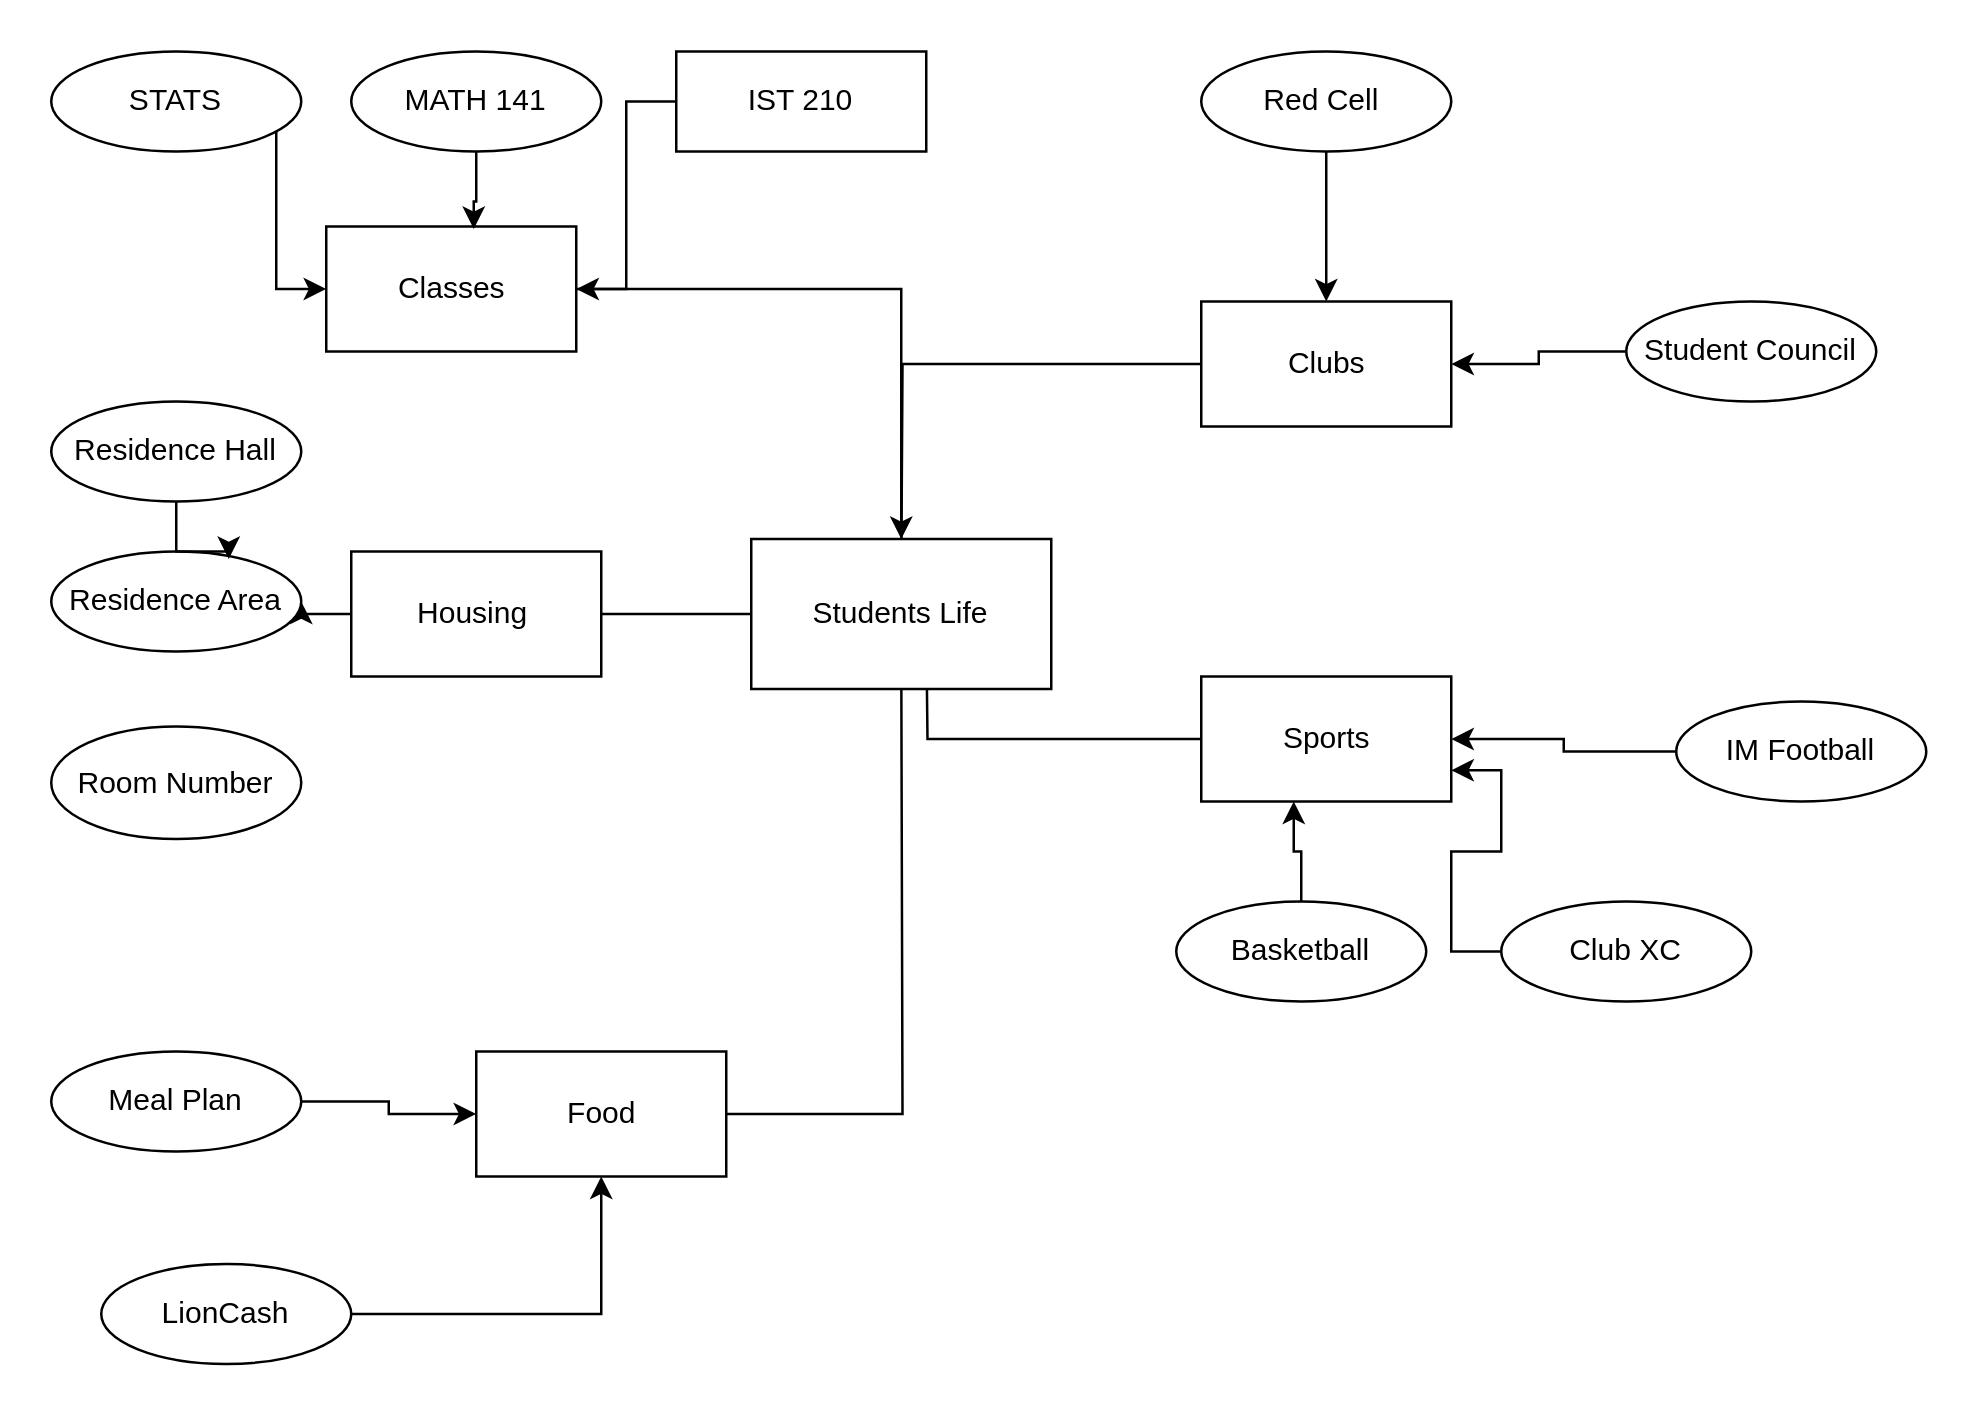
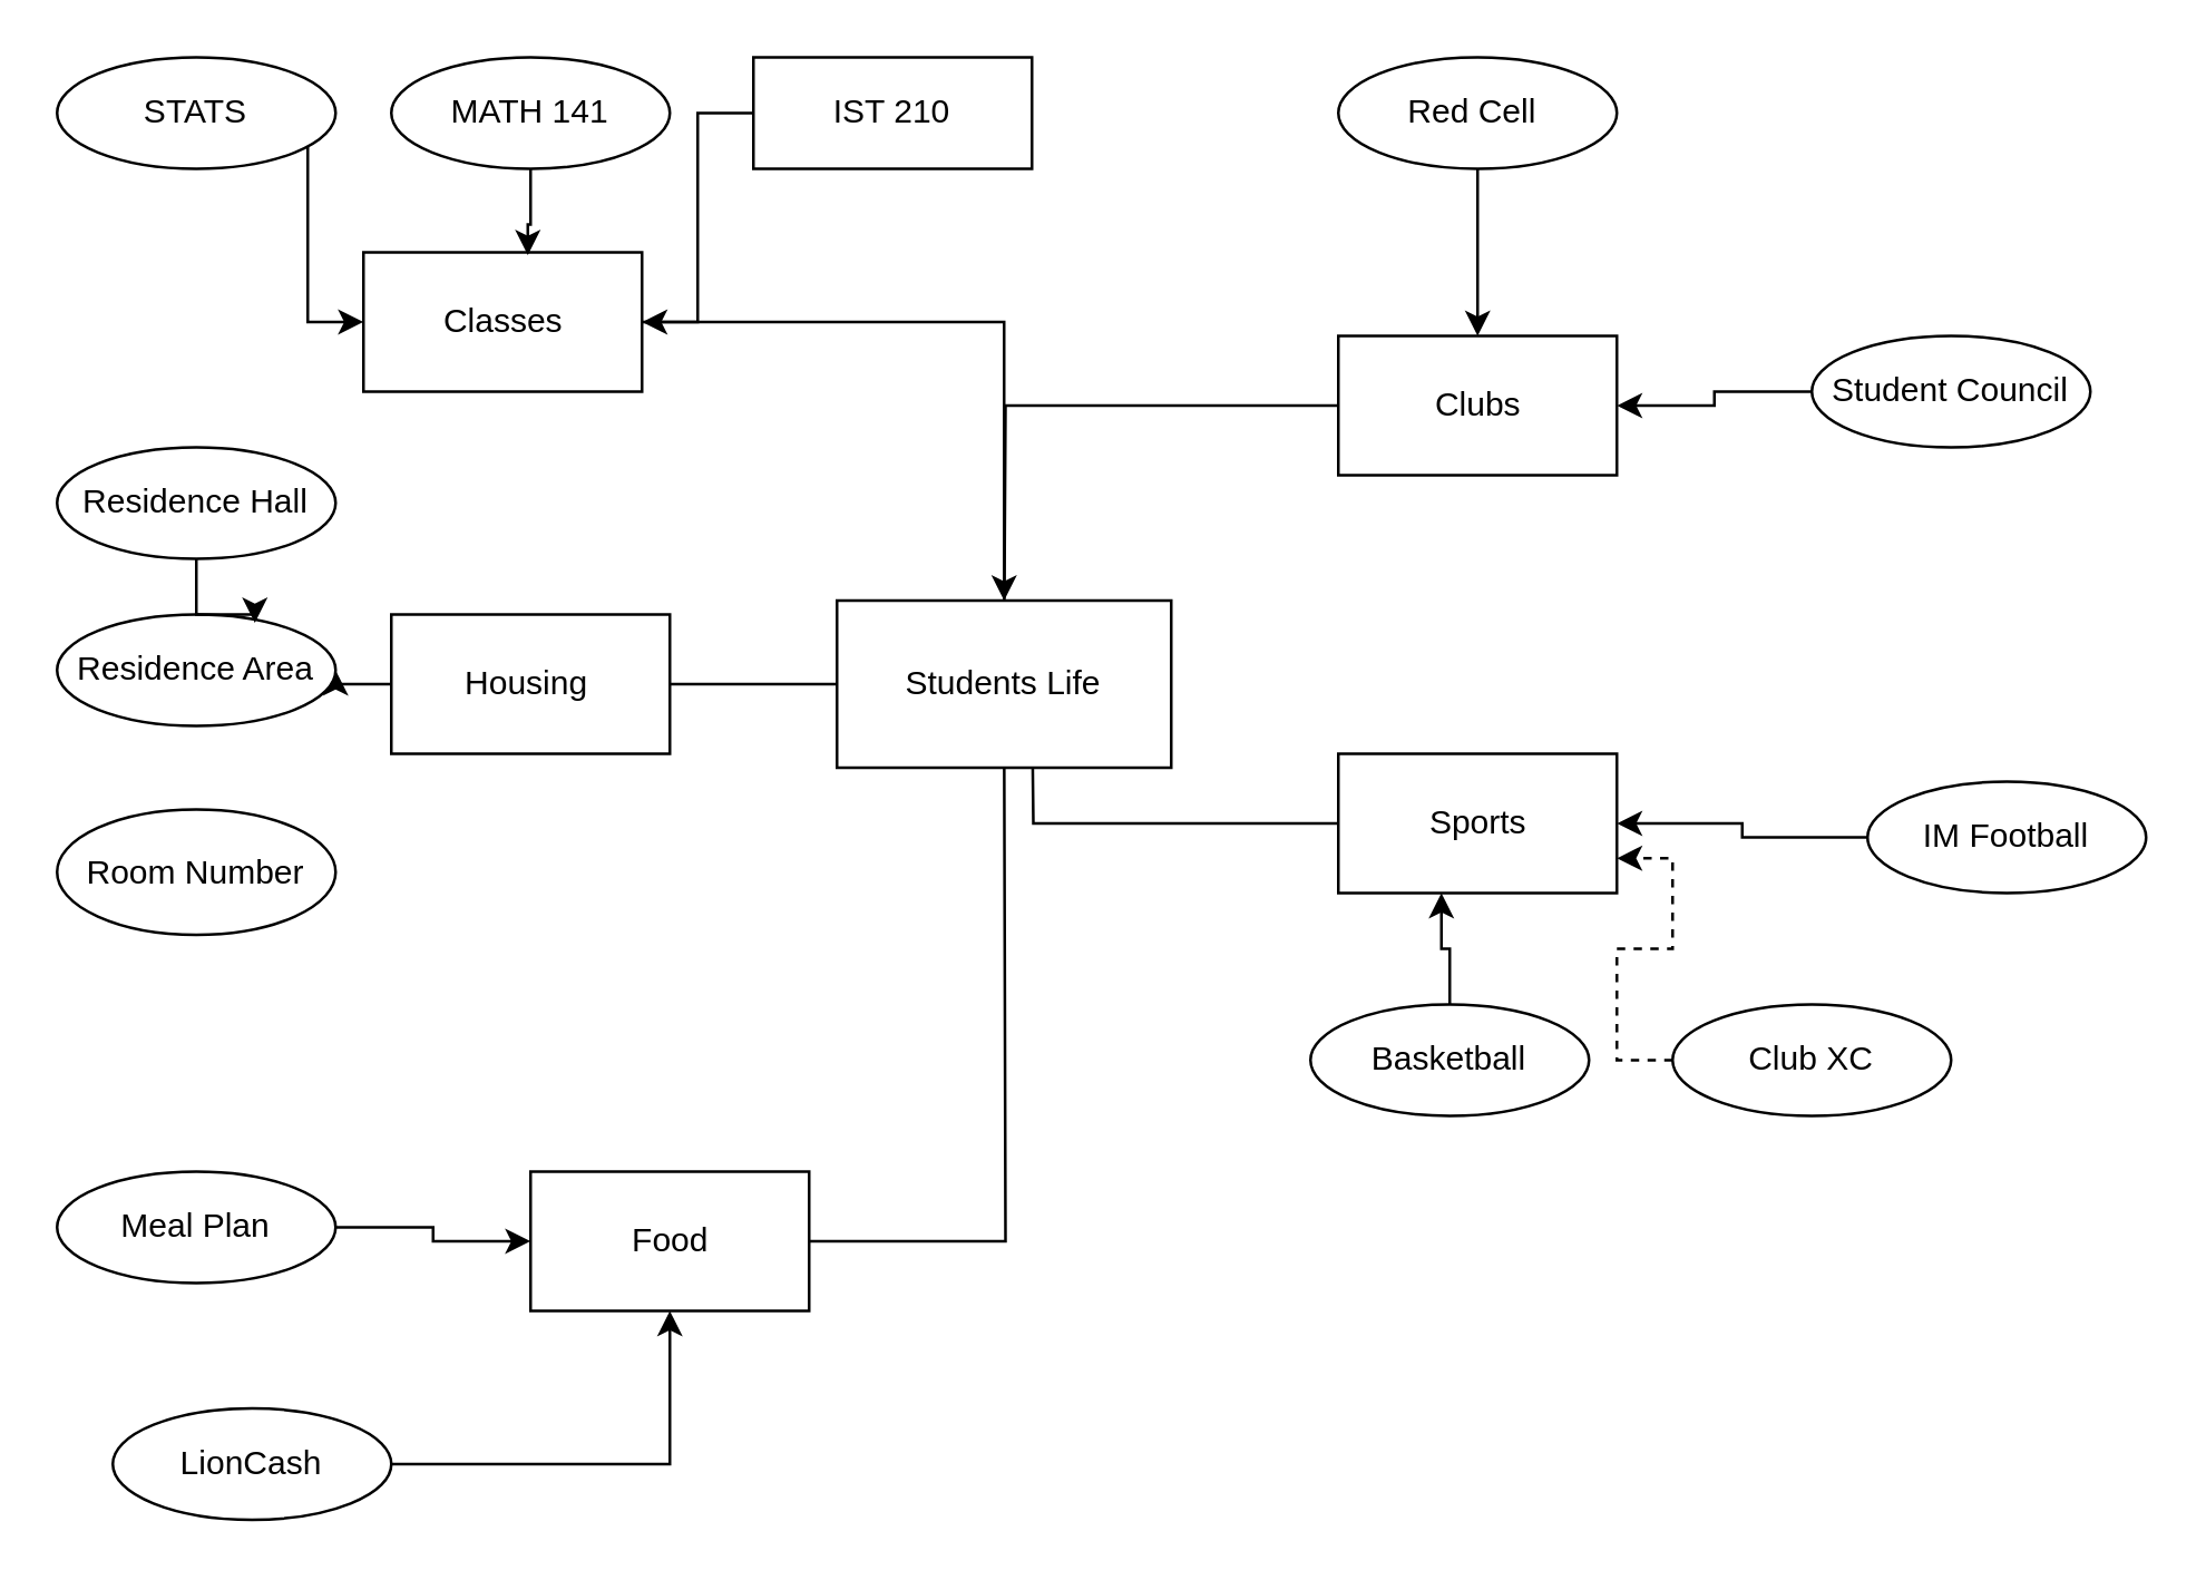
  <mxCell id="0" />
  <mxCell id="1" parent="0" />
  <mxCell id="2" style="edgeStyle=orthogonalEdgeStyle;rounded=0;orthogonalLoop=1;jettySize=auto;html=1;" edge="1" parent="1" source="3"><mxGeometry relative="1" as="geometry"><mxPoint x="360" y="260" as="targetPoint" /></mxGeometry></mxCell>
  <mxCell id="3" value="Food" style="html=1;dashed=0;whitespace=wrap;" vertex="1" parent="1"><mxGeometry x="190" y="420" width="100" height="50" as="geometry" /></mxCell>
  <mxCell id="4" style="edgeStyle=orthogonalEdgeStyle;rounded=0;orthogonalLoop=1;jettySize=auto;html=1;" edge="1" parent="1" source="5"><mxGeometry relative="1" as="geometry"><mxPoint x="370" y="250" as="targetPoint" /></mxGeometry></mxCell>
  <mxCell id="5" value="Sports" style="html=1;dashed=0;whitespace=wrap;" vertex="1" parent="1"><mxGeometry x="480" y="270" width="100" height="50" as="geometry" /></mxCell>
  <mxCell id="6" style="edgeStyle=orthogonalEdgeStyle;rounded=0;orthogonalLoop=1;jettySize=auto;html=1;" edge="1" parent="1" source="8" target="19"><mxGeometry relative="1" as="geometry"><mxPoint x="80" y="245" as="targetPoint" /></mxGeometry></mxCell>
  <mxCell id="7" style="edgeStyle=orthogonalEdgeStyle;rounded=0;orthogonalLoop=1;jettySize=auto;html=1;" edge="1" parent="1" source="8"><mxGeometry relative="1" as="geometry"><mxPoint x="350" y="245" as="targetPoint" /></mxGeometry></mxCell>
  <mxCell id="8" value="Housing&amp;nbsp;" style="html=1;dashed=0;whitespace=wrap;" vertex="1" parent="1"><mxGeometry x="140" y="220" width="100" height="50" as="geometry" /></mxCell>
  <mxCell id="9" style="edgeStyle=orthogonalEdgeStyle;rounded=0;orthogonalLoop=1;jettySize=auto;html=1;" edge="1" parent="1" source="10" target="37"><mxGeometry relative="1" as="geometry"><mxPoint x="340" y="230" as="targetPoint" /></mxGeometry></mxCell>
  <mxCell id="10" value="Classes" style="html=1;dashed=0;whitespace=wrap;" vertex="1" parent="1"><mxGeometry x="130" y="90" width="100" height="50" as="geometry" /></mxCell>
  <mxCell id="11" style="edgeStyle=orthogonalEdgeStyle;rounded=0;orthogonalLoop=1;jettySize=auto;html=1;" edge="1" parent="1" source="12"><mxGeometry relative="1" as="geometry"><mxPoint x="360" y="230" as="targetPoint" /></mxGeometry></mxCell>
  <mxCell id="12" value="Clubs" style="html=1;dashed=0;whitespace=wrap;" vertex="1" parent="1"><mxGeometry x="480" y="120" width="100" height="50" as="geometry" /></mxCell>
  <mxCell id="13" style="edgeStyle=orthogonalEdgeStyle;rounded=0;orthogonalLoop=1;jettySize=auto;html=1;entryX=0;entryY=0.5;entryDx=0;entryDy=0;" edge="1" parent="1" source="14" target="10"><mxGeometry relative="1" as="geometry"><Array as="points"><mxPoint x="110" y="115" /></Array></mxGeometry></mxCell>
  <mxCell id="14" value="STATS" style="ellipse;whiteSpace=wrap;html=1;align=center;" vertex="1" parent="1"><mxGeometry y="20" width="100" height="40" as="geometry" x="20" /></mxCell>
  <mxCell id="15" style="edgeStyle=orthogonalEdgeStyle;rounded=0;orthogonalLoop=1;jettySize=auto;html=1;entryX=0.59;entryY=0.02;entryDx=0;entryDy=0;entryPerimeter=0;" edge="1" parent="1" source="16" target="10"><mxGeometry relative="1" as="geometry" /></mxCell>
  <mxCell id="16" value="MATH 141" style="ellipse;whiteSpace=wrap;html=1;align=center;" vertex="1" parent="1"><mxGeometry x="140" y="20" width="100" height="40" as="geometry" /></mxCell>
  <mxCell id="17" style="edgeStyle=orthogonalEdgeStyle;rounded=0;orthogonalLoop=1;jettySize=auto;html=1;entryX=1;entryY=0.5;entryDx=0;entryDy=0;" edge="1" parent="1" source="18" target="10"><mxGeometry relative="1" as="geometry" /></mxCell>
  <mxCell id="18" value="IST 210" style="whiteSpace=wrap;html=1;align=center;rounded=0;" vertex="1" parent="1"><mxGeometry x="270" y="20" width="100" height="40" as="geometry" /></mxCell>
  <mxCell id="19" value="Residence Area" style="ellipse;whiteSpace=wrap;html=1;align=center;" vertex="1" parent="1"><mxGeometry y="220" width="100" height="40" as="geometry" x="20" /></mxCell>
  <mxCell id="20" style="edgeStyle=orthogonalEdgeStyle;rounded=0;orthogonalLoop=1;jettySize=auto;html=1;entryX=0.71;entryY=0.075;entryDx=0;entryDy=0;entryPerimeter=0;" edge="1" parent="1" source="21" target="19"><mxGeometry relative="1" as="geometry" /></mxCell>
  <mxCell id="21" value="Residence Hall" style="ellipse;whiteSpace=wrap;html=1;align=center;" vertex="1" parent="1"><mxGeometry y="160" width="100" height="40" as="geometry" x="20" /></mxCell>
  <mxCell id="22" value="Room Number" style="ellipse;whiteSpace=wrap;html=1;align=center;" vertex="1" parent="1"><mxGeometry y="290" width="100" height="45" as="geometry" x="20" /></mxCell>
  <mxCell id="23" style="edgeStyle=orthogonalEdgeStyle;rounded=0;orthogonalLoop=1;jettySize=auto;html=1;" edge="1" parent="1" source="24" target="3"><mxGeometry relative="1" as="geometry" /></mxCell>
  <mxCell id="24" value="Meal Plan" style="ellipse;whiteSpace=wrap;html=1;align=center;" vertex="1" parent="1"><mxGeometry y="420" width="100" height="40" as="geometry" x="20" /></mxCell>
  <mxCell id="25" style="edgeStyle=orthogonalEdgeStyle;rounded=0;orthogonalLoop=1;jettySize=auto;html=1;entryX=0.5;entryY=1;entryDx=0;entryDy=0;" edge="1" parent="1" source="26" target="3"><mxGeometry relative="1" as="geometry" /></mxCell>
  <mxCell id="26" value="LionCash" style="ellipse;whiteSpace=wrap;html=1;align=center;" vertex="1" parent="1"><mxGeometry x="40" y="505" width="100" height="40" as="geometry" /></mxCell>
  <mxCell id="27" style="edgeStyle=orthogonalEdgeStyle;rounded=0;orthogonalLoop=1;jettySize=auto;html=1;entryX=1;entryY=0.5;entryDx=0;entryDy=0;" edge="1" parent="1" source="28" target="12"><mxGeometry relative="1" as="geometry" /></mxCell>
  <mxCell id="28" value="Student Council&lt;span style=&quot;color: rgba(0 , 0 , 0 , 0) ; font-family: monospace ; font-size: 0px&quot;&gt;%3CmxGraphModel%3E%3Croot%3E%3CmxCell%20id%3D%220%22%2F%3E%3CmxCell%20id%3D%221%22%20parent%3D%220%22%2F%3E%3CmxCell%20id%3D%222%22%20value%3D%22Attribute%22%20style%3D%22ellipse%3BwhiteSpace%3Dwrap%3Bhtml%3D1%3Balign%3Dcenter%3B%22%20vertex%3D%221%22%20parent%3D%221%22%3E%3CmxGeometry%20x%3D%2210%22%20y%3D%22265%22%20width%3D%22100%22%20height%3D%2240%22%20as%3D%22geometry%22%2F%3E%3C%2FmxCell%3E%3C%2Froot%3E%3C%2FmxGraphModel%3E&lt;/span&gt;&lt;span style=&quot;color: rgba(0 , 0 , 0 , 0) ; font-family: monospace ; font-size: 0px&quot;&gt;%3CmxGraphModel%3E%3Croot%3E%3CmxCell%20id%3D%220%22%2F%3E%3CmxCell%20id%3D%221%22%20parent%3D%220%22%2F%3E%3CmxCell%20id%3D%222%22%20value%3D%22Attribute%22%20style%3D%22ellipse%3BwhiteSpace%3Dwrap%3Bhtml%3D1%3Balign%3Dcenter%3B%22%20vertex%3D%221%22%20parent%3D%221%22%3E%3CmxGeometry%20x%3D%2210%22%20y%3D%22265%22%20width%3D%22100%22%20height%3D%2240%22%20as%3D%22geometry%22%2F%3E%3C%2FmxCell%3E%3C%2Froot%3E%3C%2FmxGraphModel%3E&lt;/span&gt;" style="ellipse;whiteSpace=wrap;html=1;align=center;" vertex="1" parent="1"><mxGeometry x="650" y="120" width="100" height="40" as="geometry" /></mxCell>
  <mxCell id="29" style="edgeStyle=orthogonalEdgeStyle;rounded=0;orthogonalLoop=1;jettySize=auto;html=1;entryX=0.5;entryY=0;entryDx=0;entryDy=0;" edge="1" parent="1" source="30" target="12"><mxGeometry relative="1" as="geometry" /></mxCell>
  <mxCell id="30" value="Red Cell&amp;nbsp;" style="ellipse;whiteSpace=wrap;html=1;align=center;" vertex="1" parent="1"><mxGeometry x="480" y="20" width="100" height="40" as="geometry" /></mxCell>
  <mxCell id="31" style="edgeStyle=orthogonalEdgeStyle;rounded=0;orthogonalLoop=1;jettySize=auto;html=1;entryX=1;entryY=0.5;entryDx=0;entryDy=0;" edge="1" parent="1" source="32" target="5"><mxGeometry relative="1" as="geometry" /></mxCell>
  <mxCell id="32" value="IM Football" style="ellipse;whiteSpace=wrap;html=1;align=center;" vertex="1" parent="1"><mxGeometry x="670" y="280" width="100" height="40" as="geometry" /></mxCell>
- <mxCell id="33" style="edgeStyle=orthogonalEdgeStyle;rounded=0;orthogonalLoop=1;jettySize=auto;html=1;entryX=1;entryY=0.75;entryDx=0;entryDy=0;" edge="1" parent="1" source="34" target="5"><mxGeometry relative="1" as="geometry" /></mxCell>
+ <mxCell id="33" style="edgeStyle=orthogonalEdgeStyle;rounded=0;orthogonalLoop=1;jettySize=auto;html=1;entryX=1;entryY=0.75;entryDx=0;entryDy=0;dashed=1;" edge="1" parent="1" source="34" target="5"><mxGeometry relative="1" as="geometry" /></mxCell>
  <mxCell id="34" value="Club XC" style="ellipse;whiteSpace=wrap;html=1;align=center;" vertex="1" parent="1"><mxGeometry x="600" y="360" width="100" height="40" as="geometry" /></mxCell>
  <mxCell id="35" style="edgeStyle=orthogonalEdgeStyle;rounded=0;orthogonalLoop=1;jettySize=auto;html=1;entryX=0.37;entryY=1;entryDx=0;entryDy=0;entryPerimeter=0;" edge="1" parent="1" source="36" target="5"><mxGeometry relative="1" as="geometry" /></mxCell>
  <mxCell id="36" value="Basketball" style="ellipse;whiteSpace=wrap;html=1;align=center;" vertex="1" parent="1"><mxGeometry x="470" y="360" width="100" height="40" as="geometry" /></mxCell>
  <mxCell id="37" value="Students Life" style="rounded=0;whiteSpace=wrap;html=1;" vertex="1" parent="1"><mxGeometry x="300" y="215" width="120" height="60" as="geometry" /></mxCell>
